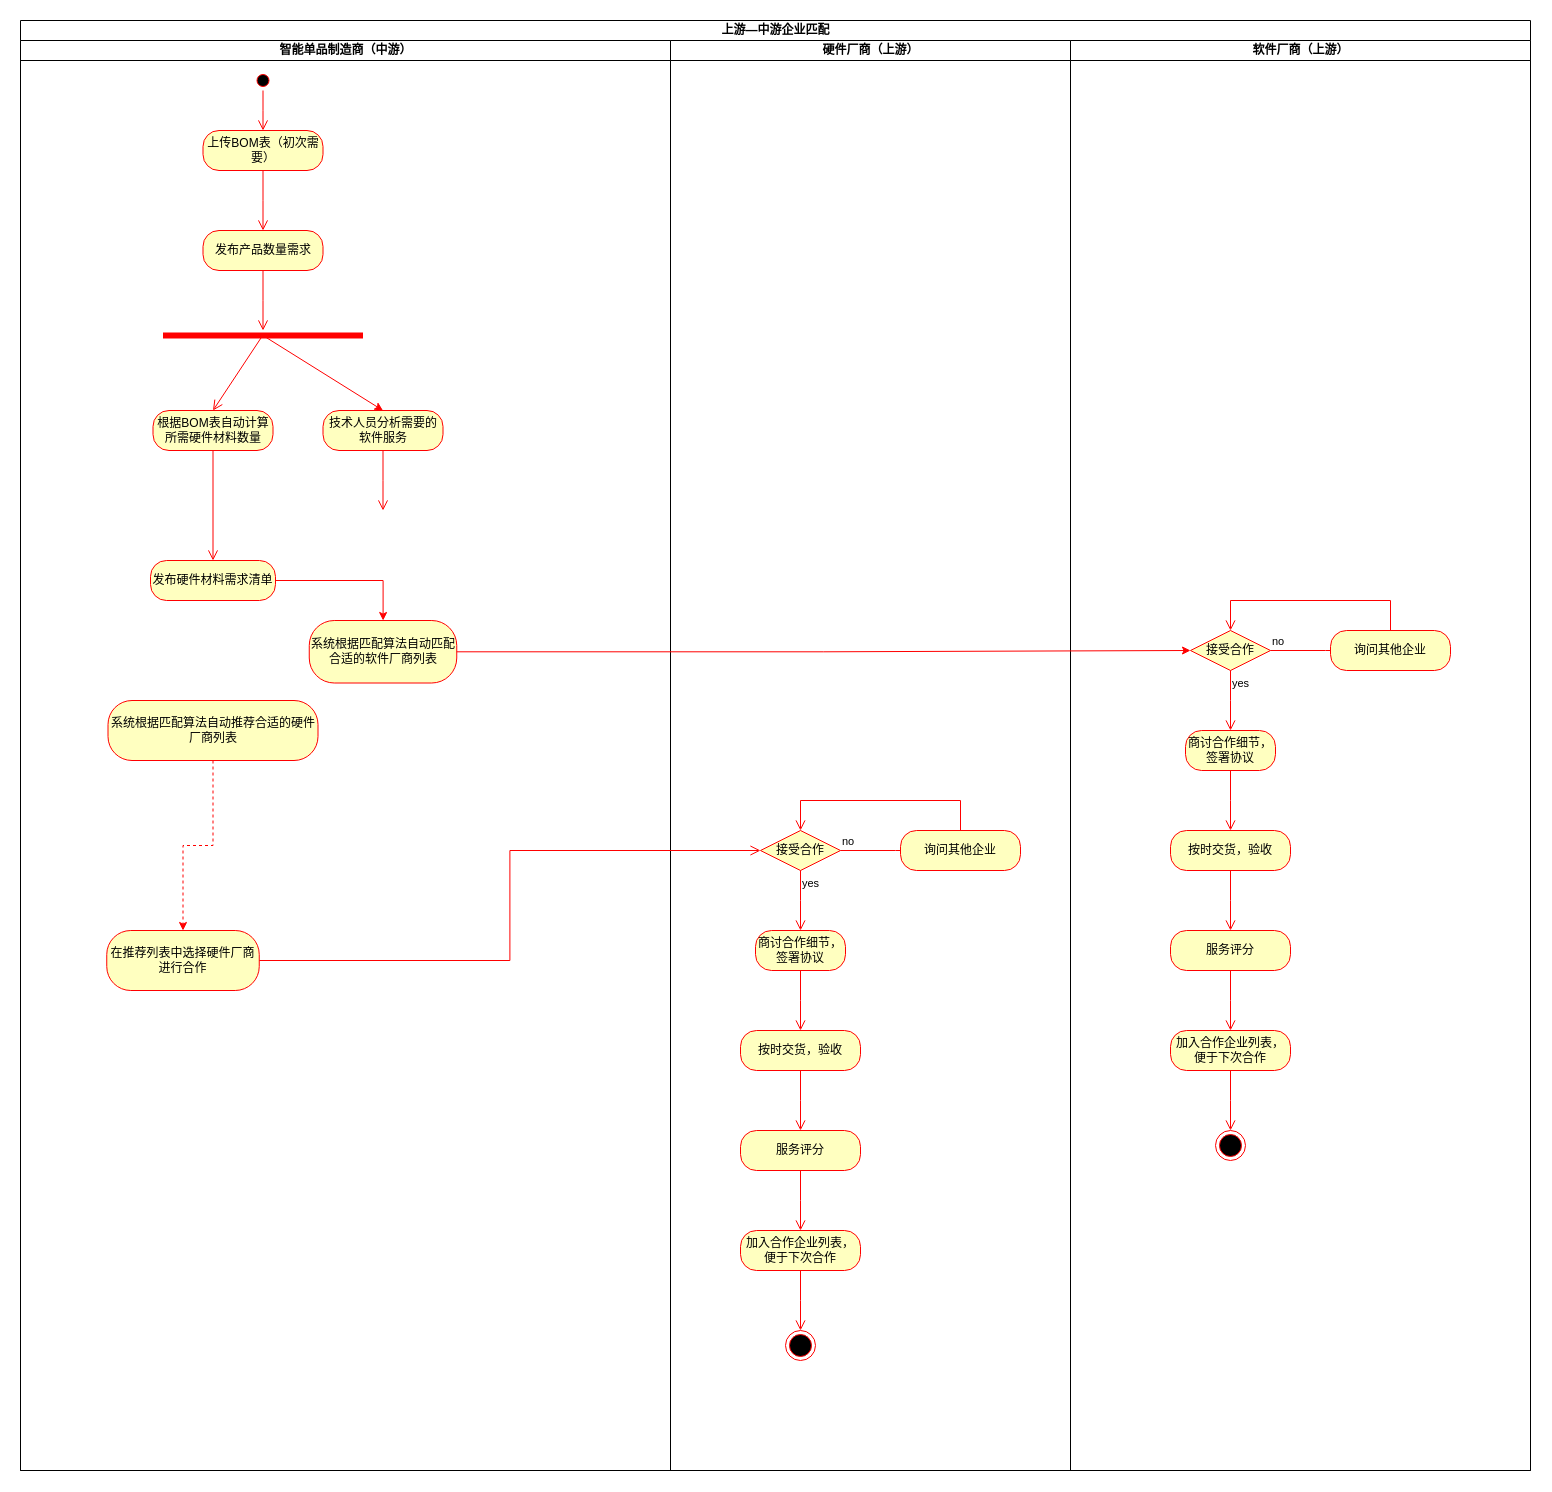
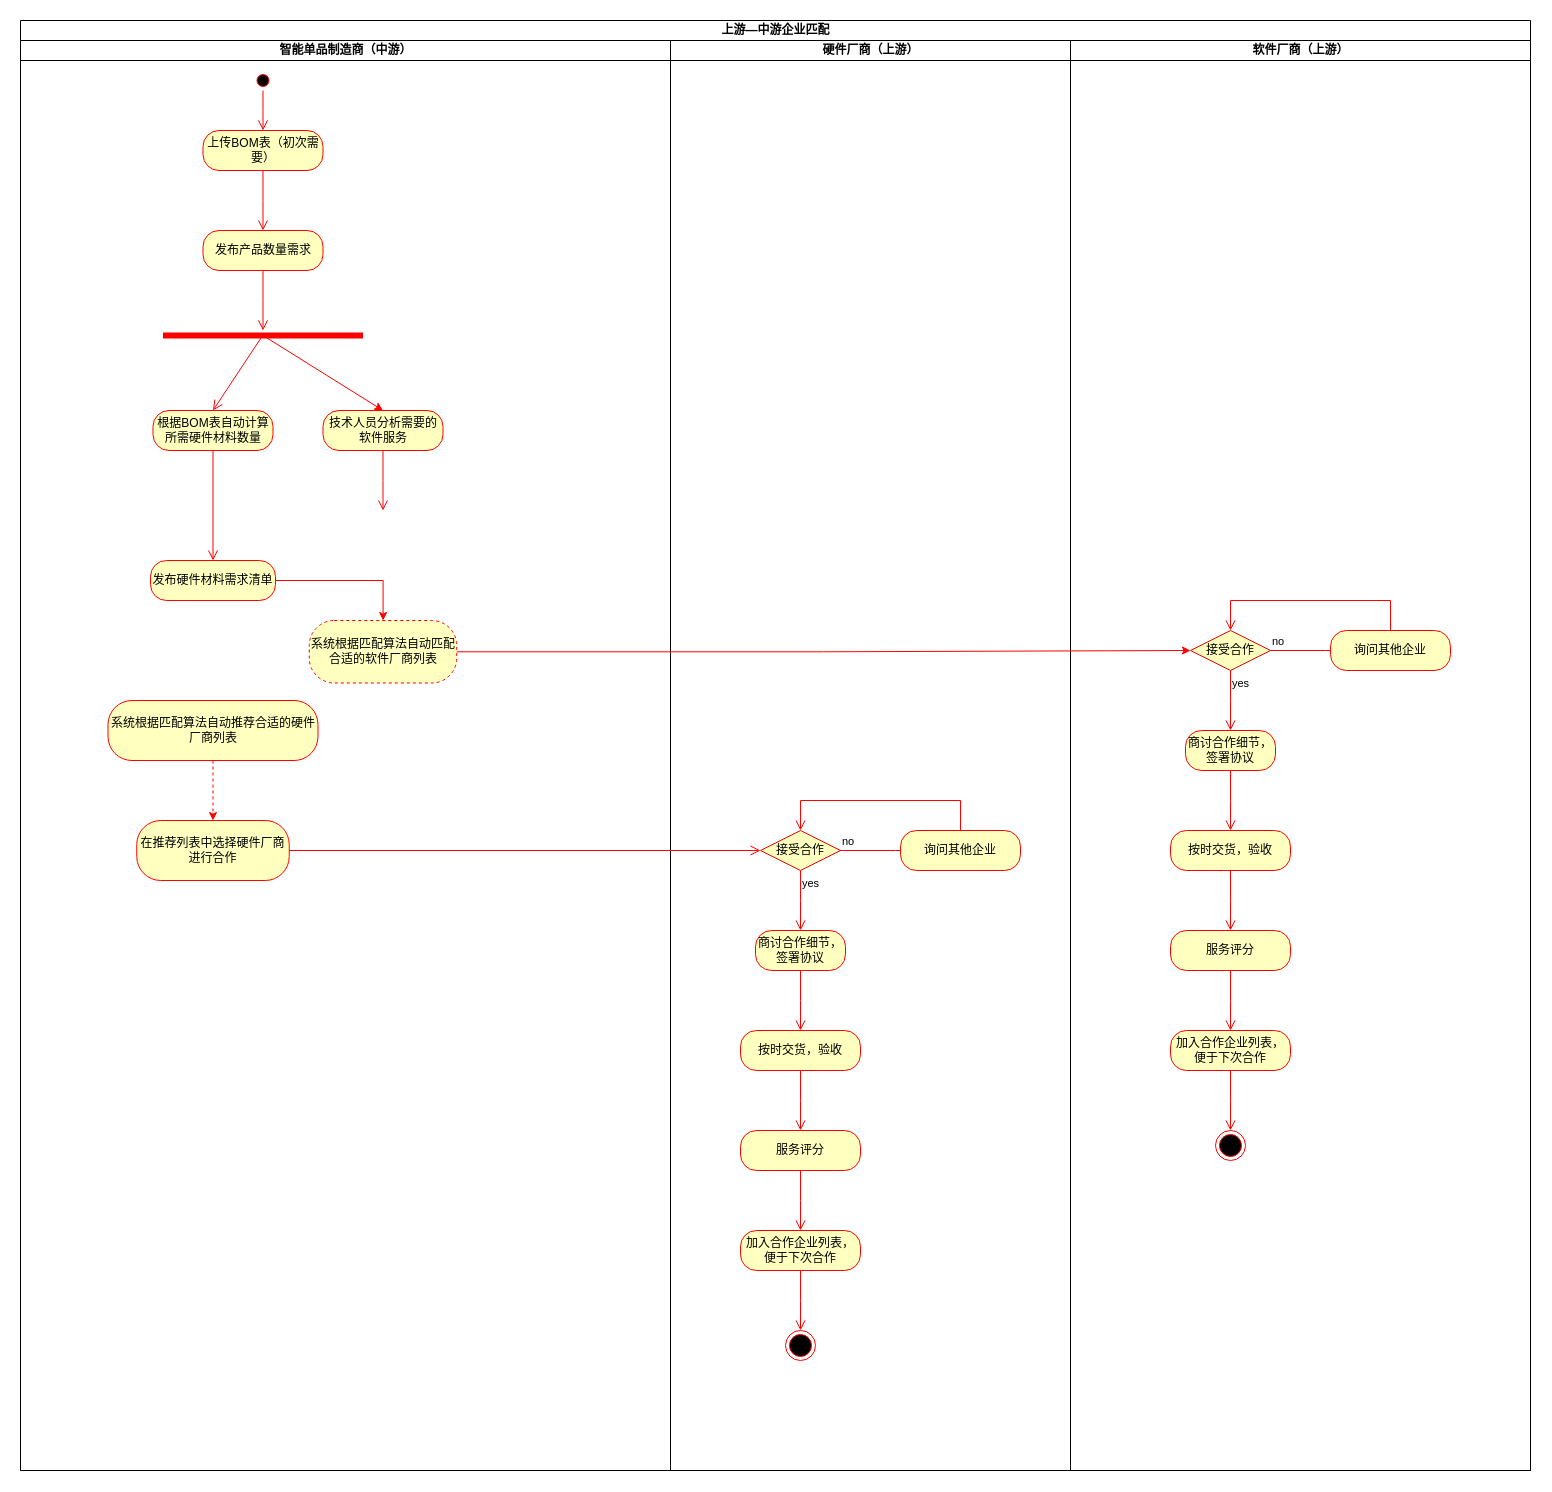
  <mxCell id="0" />
  <mxCell id="1" parent="0" />
  <mxCell id="2" value="上游—中游企业匹配" style="swimlane;childLayout=stackLayout;resizeParent=1;resizeParentMax=0;startSize=20;html=1;" vertex="1" parent="1"><mxGeometry x="20" y="20" width="1510" height="1450" as="geometry" /></mxCell>
  <mxCell id="3" value="智能单品制造商（中游）" style="swimlane;startSize=20;html=1;" vertex="1" parent="2"><mxGeometry y="20" width="650" height="1430" as="geometry" /></mxCell>
  <mxCell id="4" value="" style="edgeStyle=orthogonalEdgeStyle;html=1;verticalAlign=bottom;endArrow=open;endSize=8;strokeColor=#ff0000;rounded=0;entryX=0.5;entryY=0;entryDx=0;entryDy=0;" edge="1" source="14" parent="3" target="17"><mxGeometry relative="1" as="geometry"><mxPoint x="192.5" y="490" as="targetPoint" /></mxGeometry></mxCell>
  <mxCell id="5" value="" style="ellipse;html=1;shape=startState;fillColor=#000000;strokeColor=#ff0000;" vertex="1" parent="3"><mxGeometry x="232.5" y="30" width="20" height="20" as="geometry" /></mxCell>
  <mxCell id="6" value="" style="edgeStyle=orthogonalEdgeStyle;html=1;verticalAlign=bottom;endArrow=open;endSize=8;strokeColor=#ff0000;rounded=0;" edge="1" source="5" parent="3"><mxGeometry relative="1" as="geometry"><mxPoint x="242.5" y="90" as="targetPoint" /></mxGeometry></mxCell>
  <mxCell id="7" value="上传BOM表（初次需要）" style="rounded=1;whiteSpace=wrap;html=1;arcSize=40;fontColor=#000000;fillColor=#ffffc0;strokeColor=#ff0000;" vertex="1" parent="3"><mxGeometry x="182.5" y="90" width="120" height="40" as="geometry" /></mxCell>
  <mxCell id="8" value="" style="edgeStyle=orthogonalEdgeStyle;html=1;verticalAlign=bottom;endArrow=open;endSize=8;strokeColor=#ff0000;rounded=0;" edge="1" source="7" parent="3"><mxGeometry relative="1" as="geometry"><mxPoint x="242.5" y="190" as="targetPoint" /></mxGeometry></mxCell>
  <mxCell id="9" value="发布产品数量需求" style="rounded=1;whiteSpace=wrap;html=1;arcSize=40;fontColor=#000000;fillColor=#ffffc0;strokeColor=#ff0000;" vertex="1" parent="3"><mxGeometry x="182.5" y="190" width="120" height="40" as="geometry" /></mxCell>
  <mxCell id="10" value="" style="edgeStyle=orthogonalEdgeStyle;html=1;verticalAlign=bottom;endArrow=open;endSize=8;strokeColor=#ff0000;rounded=0;" edge="1" source="9" parent="3"><mxGeometry relative="1" as="geometry"><mxPoint x="242.5" y="290" as="targetPoint" /></mxGeometry></mxCell>
  <mxCell id="11" style="rounded=0;orthogonalLoop=1;jettySize=auto;html=1;fillColor=#e51400;strokeColor=#FF0000;entryX=0.5;entryY=0;entryDx=0;entryDy=0;" edge="1" parent="3" target="15"><mxGeometry relative="1" as="geometry"><mxPoint x="242.5" y="295" as="sourcePoint" /></mxGeometry></mxCell>
  <mxCell id="12" value="" style="shape=line;html=1;strokeWidth=6;strokeColor=#ff0000;" vertex="1" parent="3"><mxGeometry x="142.5" y="290" width="200" height="10" as="geometry" /></mxCell>
  <mxCell id="13" value="" style="html=1;verticalAlign=bottom;endArrow=open;endSize=8;strokeColor=#ff0000;rounded=0;entryX=0.5;entryY=0;entryDx=0;entryDy=0;exitX=0.503;exitY=0.351;exitDx=0;exitDy=0;exitPerimeter=0;" edge="1" source="12" parent="3" target="14"><mxGeometry relative="1" as="geometry"><mxPoint x="242.5" y="370" as="targetPoint" /></mxGeometry></mxCell>
  <mxCell id="14" value="根据BOM表自动计算所需硬件材料数量" style="rounded=1;whiteSpace=wrap;html=1;arcSize=40;fontColor=#000000;fillColor=#ffffc0;strokeColor=#ff0000;" vertex="1" parent="3"><mxGeometry x="132.5" y="370" width="120" height="40" as="geometry" /></mxCell>
  <mxCell id="15" value="技术人员分析需要的软件服务" style="rounded=1;whiteSpace=wrap;html=1;arcSize=40;fontColor=#000000;fillColor=#ffffc0;strokeColor=#ff0000;" vertex="1" parent="3"><mxGeometry x="302.5" y="370" width="120" height="40" as="geometry" /></mxCell>
  <mxCell id="16" value="" style="edgeStyle=orthogonalEdgeStyle;html=1;verticalAlign=bottom;endArrow=open;endSize=8;strokeColor=#ff0000;rounded=0;" edge="1" source="15" parent="3"><mxGeometry relative="1" as="geometry"><mxPoint x="362.5" y="470" as="targetPoint" /></mxGeometry></mxCell>
  <mxCell id="17" value="发布硬件材料需求清单" style="rounded=1;whiteSpace=wrap;html=1;arcSize=40;fontColor=#000000;fillColor=#ffffc0;strokeColor=#ff0000;" vertex="1" parent="3"><mxGeometry x="130" y="520" width="125" height="40" as="geometry" /></mxCell>
  <mxCell id="18" style="edgeStyle=orthogonalEdgeStyle;rounded=0;orthogonalLoop=1;jettySize=auto;html=1;entryX=0.5;entryY=0;entryDx=0;entryDy=0;strokeColor=#FF0000;dashed=1;" edge="1" parent="3" source="19" target="22"><mxGeometry relative="1" as="geometry" /></mxCell>
  <mxCell id="19" value="系统根据匹配算法自动推荐合适的硬件厂商列表" style="whiteSpace=wrap;html=1;fillColor=#ffffc0;strokeColor=#ff0000;fontColor=#000000;rounded=1;arcSize=40;" vertex="1" parent="3"><mxGeometry x="87.5" y="660" width="210" height="60" as="geometry" /></mxCell>
  <mxCell id="20" value="" style="edgeStyle=orthogonalEdgeStyle;rounded=0;orthogonalLoop=1;jettySize=auto;html=1;strokeColor=#FF0000;" edge="1" parent="3" source="17" target="21"><mxGeometry relative="1" as="geometry" /></mxCell>
- <mxCell id="21" value="系统根据匹配算法自动匹配合适的软件厂商列表" style="whiteSpace=wrap;html=1;fillColor=#ffffc0;strokeColor=#ff0000;fontColor=#000000;rounded=1;arcSize=40;" vertex="1" parent="3"><mxGeometry x="288.75" y="580" width="147.5" height="62.5" as="geometry" /></mxCell>
- <mxCell id="22" value="在推荐列表中选择硬件厂商进行合作" style="rounded=1;whiteSpace=wrap;html=1;arcSize=40;fontColor=#000000;fillColor=#ffffc0;strokeColor=#ff0000;" vertex="1" parent="3"><mxGeometry x="86.25" y="890" width="152.5" height="60" as="geometry" /></mxCell>
+ <mxCell id="21" value="系统根据匹配算法自动匹配合适的软件厂商列表" style="whiteSpace=wrap;html=1;fillColor=#ffffc0;strokeColor=#ff0000;fontColor=#000000;rounded=1;arcSize=40;dashed=1;" vertex="1" parent="3"><mxGeometry x="288.75" y="580" width="147.5" height="62.5" as="geometry" /></mxCell>
+ <mxCell id="22" value="在推荐列表中选择硬件厂商进行合作" style="rounded=1;whiteSpace=wrap;html=1;arcSize=40;fontColor=#000000;fillColor=#ffffc0;strokeColor=#ff0000;" vertex="1" parent="3"><mxGeometry x="116.25" y="780" width="152.5" height="60" as="geometry" /></mxCell>
  <mxCell id="23" value="硬件厂商（上游）" style="swimlane;startSize=20;html=1;" vertex="1" parent="2"><mxGeometry x="650" y="20" width="400" height="1430" as="geometry" /></mxCell>
  <mxCell id="24" value="接受合作" style="rhombus;whiteSpace=wrap;html=1;fontColor=#000000;fillColor=#ffffc0;strokeColor=#ff0000;" vertex="1" parent="23"><mxGeometry x="90.0" y="790" width="80" height="40" as="geometry" /></mxCell>
  <mxCell id="25" value="no" style="edgeStyle=orthogonalEdgeStyle;html=1;align=left;verticalAlign=bottom;endArrow=open;endSize=8;strokeColor=#ff0000;rounded=0;" edge="1" source="24" parent="23"><mxGeometry x="-1" relative="1" as="geometry"><mxPoint x="280.0" y="810" as="targetPoint" /></mxGeometry></mxCell>
  <mxCell id="26" value="yes" style="edgeStyle=orthogonalEdgeStyle;html=1;align=left;verticalAlign=top;endArrow=open;endSize=8;strokeColor=#ff0000;rounded=0;" edge="1" source="24" parent="23"><mxGeometry x="-1" relative="1" as="geometry"><mxPoint x="130.0" y="890" as="targetPoint" /></mxGeometry></mxCell>
  <mxCell id="27" value="询问其他企业" style="rounded=1;whiteSpace=wrap;html=1;arcSize=40;fontColor=#000000;fillColor=#ffffc0;strokeColor=#ff0000;" vertex="1" parent="23"><mxGeometry x="230.0" y="790" width="120" height="40" as="geometry" /></mxCell>
  <mxCell id="28" value="" style="edgeStyle=orthogonalEdgeStyle;html=1;verticalAlign=bottom;endArrow=open;endSize=8;strokeColor=#ff0000;rounded=0;entryX=0.5;entryY=0;entryDx=0;entryDy=0;exitX=0.5;exitY=0;exitDx=0;exitDy=0;" edge="1" source="27" parent="23" target="24"><mxGeometry relative="1" as="geometry"><mxPoint x="130.0" y="780.0" as="targetPoint" /><mxPoint x="290.0" y="780.0" as="sourcePoint" /><Array as="points"><mxPoint x="290" y="760" /><mxPoint x="130" y="760" /></Array></mxGeometry></mxCell>
  <mxCell id="29" value="商讨合作细节，签署协议" style="rounded=1;whiteSpace=wrap;html=1;arcSize=40;fontColor=#000000;fillColor=#ffffc0;strokeColor=#ff0000;" vertex="1" parent="23"><mxGeometry x="85" y="890" width="90" height="40" as="geometry" /></mxCell>
  <mxCell id="30" value="" style="edgeStyle=orthogonalEdgeStyle;html=1;verticalAlign=bottom;endArrow=open;endSize=8;strokeColor=#ff0000;rounded=0;" edge="1" source="29" parent="23"><mxGeometry relative="1" as="geometry"><mxPoint x="130.0" y="990" as="targetPoint" /></mxGeometry></mxCell>
  <mxCell id="31" value="按时交货，验收" style="rounded=1;whiteSpace=wrap;html=1;arcSize=40;fontColor=#000000;fillColor=#ffffc0;strokeColor=#ff0000;" vertex="1" parent="23"><mxGeometry x="70.0" y="990" width="120" height="40" as="geometry" /></mxCell>
  <mxCell id="32" value="" style="edgeStyle=orthogonalEdgeStyle;html=1;verticalAlign=bottom;endArrow=open;endSize=8;strokeColor=#ff0000;rounded=0;" edge="1" source="31" parent="23"><mxGeometry relative="1" as="geometry"><mxPoint x="130.0" y="1090" as="targetPoint" /></mxGeometry></mxCell>
  <mxCell id="33" value="服务评分" style="rounded=1;whiteSpace=wrap;html=1;arcSize=40;fontColor=#000000;fillColor=#ffffc0;strokeColor=#ff0000;" vertex="1" parent="23"><mxGeometry x="70.0" y="1090" width="120" height="40" as="geometry" /></mxCell>
  <mxCell id="34" value="" style="edgeStyle=orthogonalEdgeStyle;html=1;verticalAlign=bottom;endArrow=open;endSize=8;strokeColor=#ff0000;rounded=0;" edge="1" source="33" parent="23"><mxGeometry relative="1" as="geometry"><mxPoint x="130.0" y="1190" as="targetPoint" /></mxGeometry></mxCell>
  <mxCell id="35" value="加入合作企业列表，便于下次合作" style="rounded=1;whiteSpace=wrap;html=1;arcSize=40;fontColor=#000000;fillColor=#ffffc0;strokeColor=#ff0000;" vertex="1" parent="23"><mxGeometry x="70.0" y="1190" width="120" height="40" as="geometry" /></mxCell>
  <mxCell id="36" value="" style="edgeStyle=orthogonalEdgeStyle;html=1;verticalAlign=bottom;endArrow=open;endSize=8;strokeColor=#ff0000;rounded=0;" edge="1" source="35" parent="23"><mxGeometry relative="1" as="geometry"><mxPoint x="130.0" y="1290" as="targetPoint" /></mxGeometry></mxCell>
  <mxCell id="37" value="" style="ellipse;html=1;shape=endState;fillColor=#000000;strokeColor=#ff0000;" vertex="1" parent="23"><mxGeometry x="115.0" y="1290" width="30" height="30" as="geometry" /></mxCell>
  <mxCell id="38" value="软件厂商（上游）" style="swimlane;startSize=20;html=1;" vertex="1" parent="2"><mxGeometry x="1050" y="20" width="460" height="1430" as="geometry" /></mxCell>
  <mxCell id="39" value="接受合作" style="rhombus;whiteSpace=wrap;html=1;fontColor=#000000;fillColor=#ffffc0;strokeColor=#ff0000;" vertex="1" parent="38"><mxGeometry x="120.0" y="590" width="80" height="40" as="geometry" /></mxCell>
  <mxCell id="40" value="no" style="edgeStyle=orthogonalEdgeStyle;html=1;align=left;verticalAlign=bottom;endArrow=open;endSize=8;strokeColor=#ff0000;rounded=0;" edge="1" parent="38" source="39"><mxGeometry x="-1" relative="1" as="geometry"><mxPoint x="310.0" y="610" as="targetPoint" /></mxGeometry></mxCell>
  <mxCell id="41" value="yes" style="edgeStyle=orthogonalEdgeStyle;html=1;align=left;verticalAlign=top;endArrow=open;endSize=8;strokeColor=#ff0000;rounded=0;" edge="1" parent="38" source="39"><mxGeometry x="-1" relative="1" as="geometry"><mxPoint x="160.0" y="690" as="targetPoint" /></mxGeometry></mxCell>
  <mxCell id="42" value="询问其他企业" style="rounded=1;whiteSpace=wrap;html=1;arcSize=40;fontColor=#000000;fillColor=#ffffc0;strokeColor=#ff0000;" vertex="1" parent="38"><mxGeometry x="260.0" y="590" width="120" height="40" as="geometry" /></mxCell>
  <mxCell id="43" value="" style="edgeStyle=orthogonalEdgeStyle;html=1;verticalAlign=bottom;endArrow=open;endSize=8;strokeColor=#ff0000;rounded=0;entryX=0.5;entryY=0;entryDx=0;entryDy=0;exitX=0.5;exitY=0;exitDx=0;exitDy=0;" edge="1" parent="38" source="42" target="39"><mxGeometry relative="1" as="geometry"><mxPoint x="160.0" y="580.0" as="targetPoint" /><mxPoint x="320.0" y="580.0" as="sourcePoint" /><Array as="points"><mxPoint x="320" y="560" /><mxPoint x="160" y="560" /></Array></mxGeometry></mxCell>
  <mxCell id="44" value="商讨合作细节，签署协议" style="rounded=1;whiteSpace=wrap;html=1;arcSize=40;fontColor=#000000;fillColor=#ffffc0;strokeColor=#ff0000;" vertex="1" parent="38"><mxGeometry x="115" y="690" width="90" height="40" as="geometry" /></mxCell>
  <mxCell id="45" value="" style="edgeStyle=orthogonalEdgeStyle;html=1;verticalAlign=bottom;endArrow=open;endSize=8;strokeColor=#ff0000;rounded=0;" edge="1" parent="38" source="44"><mxGeometry relative="1" as="geometry"><mxPoint x="160.0" y="790" as="targetPoint" /></mxGeometry></mxCell>
  <mxCell id="46" value="按时交货，验收" style="rounded=1;whiteSpace=wrap;html=1;arcSize=40;fontColor=#000000;fillColor=#ffffc0;strokeColor=#ff0000;" vertex="1" parent="38"><mxGeometry x="100.0" y="790" width="120" height="40" as="geometry" /></mxCell>
  <mxCell id="47" value="" style="edgeStyle=orthogonalEdgeStyle;html=1;verticalAlign=bottom;endArrow=open;endSize=8;strokeColor=#ff0000;rounded=0;" edge="1" parent="38" source="46"><mxGeometry relative="1" as="geometry"><mxPoint x="160.0" y="890" as="targetPoint" /></mxGeometry></mxCell>
  <mxCell id="48" value="服务评分" style="rounded=1;whiteSpace=wrap;html=1;arcSize=40;fontColor=#000000;fillColor=#ffffc0;strokeColor=#ff0000;" vertex="1" parent="38"><mxGeometry x="100.0" y="890" width="120" height="40" as="geometry" /></mxCell>
  <mxCell id="49" value="" style="edgeStyle=orthogonalEdgeStyle;html=1;verticalAlign=bottom;endArrow=open;endSize=8;strokeColor=#ff0000;rounded=0;" edge="1" parent="38" source="48"><mxGeometry relative="1" as="geometry"><mxPoint x="160.0" y="990" as="targetPoint" /></mxGeometry></mxCell>
  <mxCell id="50" value="加入合作企业列表，便于下次合作" style="rounded=1;whiteSpace=wrap;html=1;arcSize=40;fontColor=#000000;fillColor=#ffffc0;strokeColor=#ff0000;" vertex="1" parent="38"><mxGeometry x="100.0" y="990" width="120" height="40" as="geometry" /></mxCell>
  <mxCell id="51" value="" style="edgeStyle=orthogonalEdgeStyle;html=1;verticalAlign=bottom;endArrow=open;endSize=8;strokeColor=#ff0000;rounded=0;" edge="1" parent="38" source="50"><mxGeometry relative="1" as="geometry"><mxPoint x="160.0" y="1090" as="targetPoint" /></mxGeometry></mxCell>
  <mxCell id="52" value="" style="ellipse;html=1;shape=endState;fillColor=#000000;strokeColor=#ff0000;" vertex="1" parent="38"><mxGeometry x="145.0" y="1090" width="30" height="30" as="geometry" /></mxCell>
  <mxCell id="53" value="" style="edgeStyle=orthogonalEdgeStyle;rounded=0;orthogonalLoop=1;jettySize=auto;html=1;strokeColor=#FF0000;" edge="1" parent="2" source="21"><mxGeometry relative="1" as="geometry"><mxPoint x="1170.0" y="630" as="targetPoint" /></mxGeometry></mxCell>
  <mxCell id="54" value="" style="edgeStyle=orthogonalEdgeStyle;html=1;verticalAlign=bottom;endArrow=open;endSize=8;strokeColor=#ff0000;rounded=0;entryX=0;entryY=0.5;entryDx=0;entryDy=0;" edge="1" source="22" parent="2" target="24"><mxGeometry relative="1" as="geometry"><mxPoint x="650.0" y="830" as="targetPoint" /></mxGeometry></mxCell>
